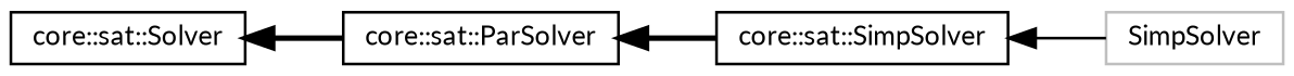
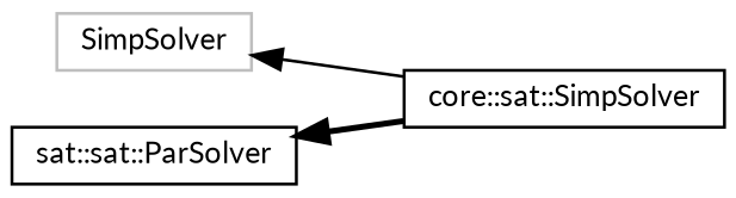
  digraph {
    fontname=Lato
    rankdir=LR
    node [color=black fillcolor=white fontname=Lato fontsize=10 shape=record style=filled]
    edge [color=black dir=back fontname=Lato fontsize=10 labelfontname=Helvetica labelfontsize=10 style=bold]
    n1 [color=grey75 height=0.2 label=SimpSolver width=0.4]
    n2 [height=0.2 label="core::sat::SimpSolver" width=0.4]
-   n3 [height=0.2 label="core::sat::Solver" width=0.4]
-   n4 [height=0.2 label="core::sat::ParSolver" width=0.4]
-   n2 -> n1 [style=solid]
-   n3 -> n4
+   n4 [height=0.2 label="sat::sat::ParSolver" width=0.4]
+   n1 -> n2 [style=solid]
    n4 -> n2
  }
